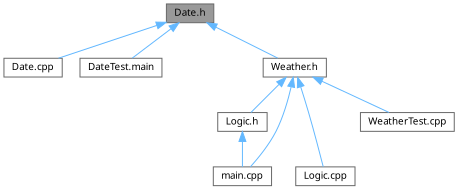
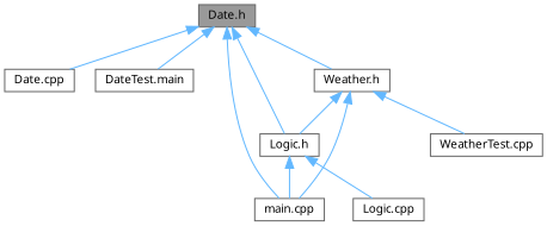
  digraph {
    fontname="Noto Sans"
    node [color=grey40 fillcolor=white fontname="Noto Sans" fontsize=10 shape=box style=filled]
    edge [color=steelblue1 dir=back fontname="Noto Sans" fontsize=10 labelfontname=Helvetica labelfontsize=10 style=solid]
    n1 [color=gray40 fillcolor=grey60 fontcolor=black height=0.2 label="Date.h" width=0.4]
    n2 [height=0.2 label="Date.cpp" width=0.4]
    n3 [height=0.2 label="DateTest.main" width=0.4]
    n4 [height=0.2 label="Logic.h" width=0.4]
    n5 [height=0.2 label="main.cpp" width=0.4]
    n6 [height=0.2 label="Weather.h" width=0.4]
    n7 [height=0.2 label="Logic.cpp" width=0.4]
    n8 [height=0.2 label="WeatherTest.cpp" width=0.4]
    n1 -> n2
    n1 -> n3
+   n1 -> n4
+   n1 -> n5
    n1 -> n6
    n4 -> n5
-   n6 -> n7
+   n4 -> n7
    n6 -> n4
    n6 -> n5
    n6 -> n8
  }
